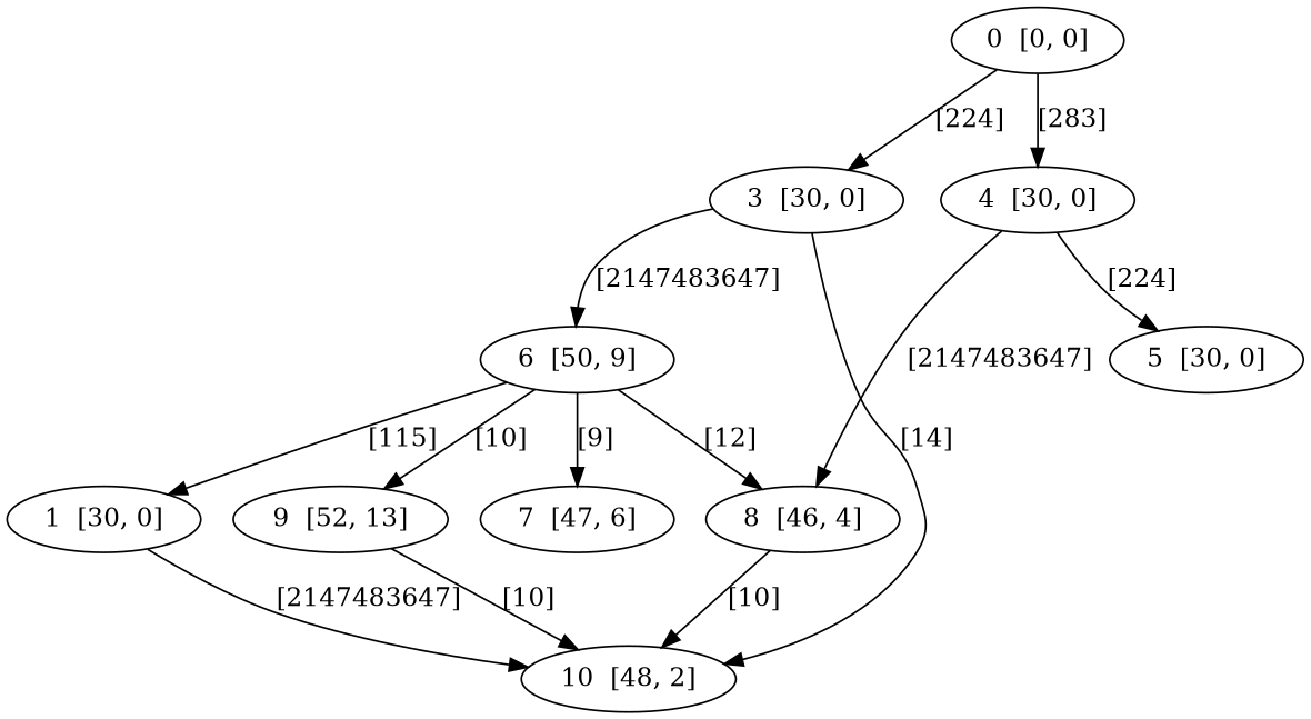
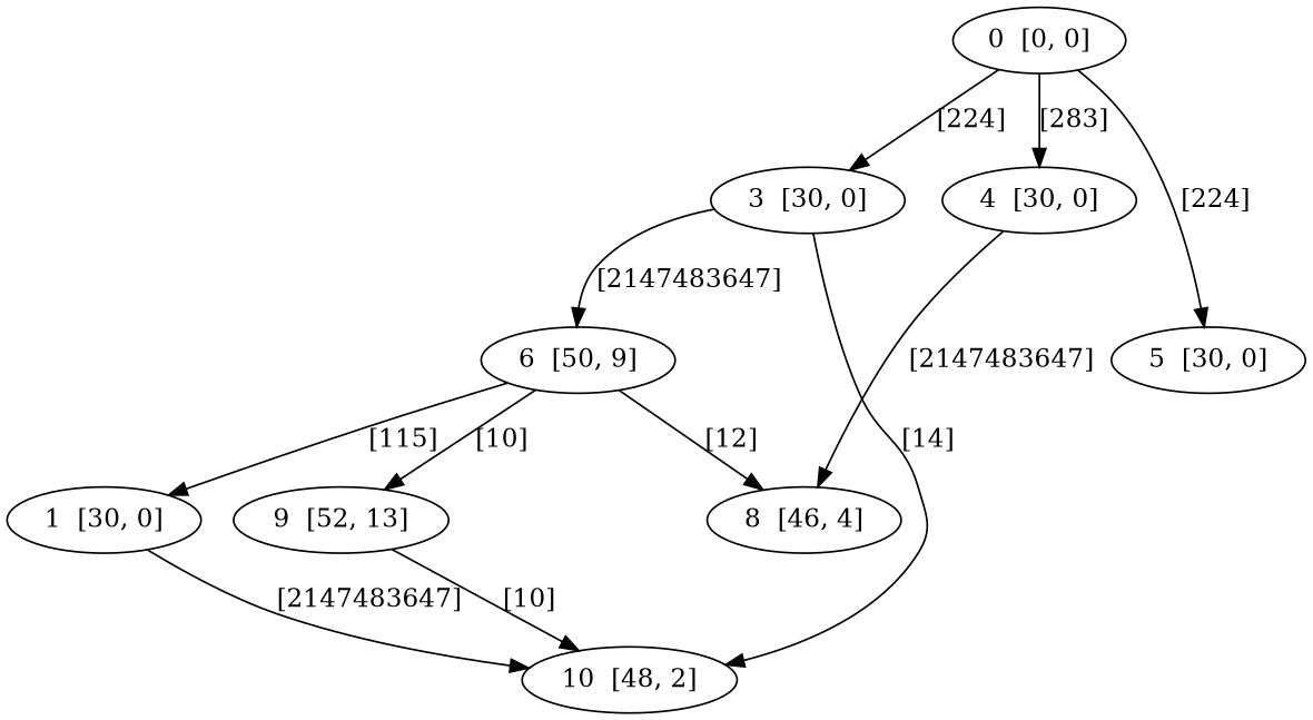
  digraph {
    n1 [label="0  [0, 0]"]
    n2 [label="3  [30, 0]"]
    n3 [label="4  [30, 0]"]
    n4 [label="5  [30, 0]"]
    n5 [label="1  [30, 0]"]
    n6 [label="10  [48, 2]"]
    n7 [label="6  [50, 9]"]
    n8 [label="8  [46, 4]"]
-   n9 [label="7  [47, 6]"]
    n10 [label="9  [52, 13]"]
    n1 -> n2 [label="[224]"]
    n1 -> n3 [label="[283]"]
-   n3 -> n4 [label="[224]"]
+   n1 -> n4 [label="[224]"]
    n2 -> n6 [label="[14]"]
    n2 -> n7 [label="[2147483647]"]
    n3 -> n8 [label="[2147483647]"]
    n5 -> n6 [label="[2147483647]"]
    n7 -> n5 [label="[115]"]
    n7 -> n8 [label="[12]"]
-   n7 -> n9 [label="[9]"]
    n7 -> n10 [label="[10]"]
-   n8 -> n6 [label="[10]"]
    n10 -> n6 [label="[10]"]
  }
